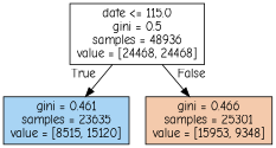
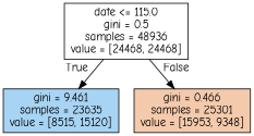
  digraph {
    fontname="Comic Neue"
    node [color=black shape=box style=filled fontname="Comic Neue"]
    edge [labeldistance=2.5 fontname="Comic Neue"]
    n1 [fillcolor="#e5813900" label="date <= 115.0\ngini = 0.5\nsamples = 48936\nvalue = [24468, 24468]"]
-   n2 [fillcolor="#399de56f" label="gini = 0.461\nsamples = 23635\nvalue = [8515, 15120]"]
+   n2 [fillcolor="#399de56f" label="gini = 9.461\nsamples = 23635\nvalue = [8515, 15120]"]
    n3 [fillcolor="#e581396a" label="gini = 0.466\nsamples = 25301\nvalue = [15953, 9348]"]
    n1 -> n2 [headlabel=True labelangle=45]
    n1 -> n3 [headlabel=False labelangle=-45]
  }
